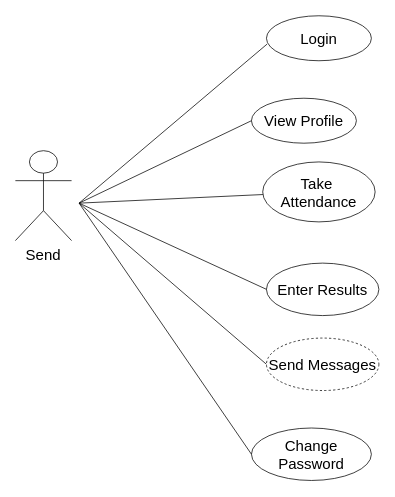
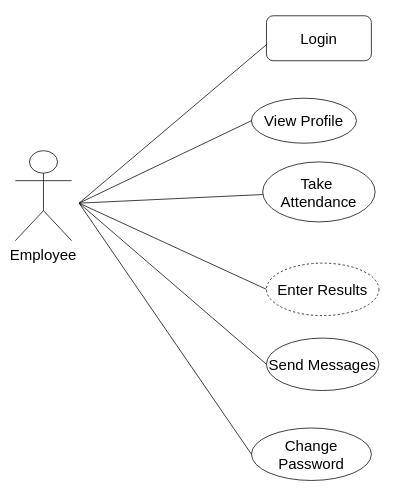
  <mxCell id="0" />
  <mxCell id="1" parent="0" />
- <mxCell id="2" value="Send" style="shape=umlActor;verticalLabelPosition=bottom;verticalAlign=top;fontSize=20;" parent="1" vertex="1"><mxGeometry x="20" y="200" width="75" height="120" as="geometry" /></mxCell>
- <mxCell id="3" value="&lt;font style=&quot;font-size: 20px;&quot;&gt;Login&lt;/font&gt;" style="ellipse;whiteSpace=wrap;html=1;" parent="1" vertex="1"><mxGeometry x="355" y="20" width="140" height="60" as="geometry" /></mxCell>
+ <mxCell id="2" value="Employee" style="shape=umlActor;verticalLabelPosition=bottom;verticalAlign=top;fontSize=20;" parent="1" vertex="1"><mxGeometry x="20" y="200" width="75" height="120" as="geometry" /></mxCell>
+ <mxCell id="3" value="&lt;font style=&quot;font-size: 20px;&quot;&gt;Login&lt;/font&gt;" style="whiteSpace=wrap;html=1;rounded=1;" parent="1" vertex="1"><mxGeometry x="355" y="20" width="140" height="60" as="geometry" /></mxCell>
  <mxCell id="4" value="&lt;font style=&quot;font-size: 20px;&quot;&gt;View Profile&lt;/font&gt;" style="ellipse;whiteSpace=wrap;html=1;" parent="1" vertex="1"><mxGeometry x="335" y="130" width="140" height="60" as="geometry" /></mxCell>
  <mxCell id="5" value="&lt;font style=&quot;font-size: 20px;&quot;&gt;Take&amp;nbsp;&lt;/font&gt;&lt;div&gt;&lt;font style=&quot;font-size: 20px;&quot;&gt;Attendance&lt;/font&gt;&lt;/div&gt;" style="ellipse;whiteSpace=wrap;html=1;" parent="1" vertex="1"><mxGeometry x="350" y="215" width="150" height="80" as="geometry" /></mxCell>
- <mxCell id="6" value="&lt;font style=&quot;font-size: 20px;&quot;&gt;Enter Results&lt;/font&gt;" style="ellipse;whiteSpace=wrap;html=1;" parent="1" vertex="1"><mxGeometry x="355" y="350" width="150" height="70" as="geometry" /></mxCell>
- <mxCell id="7" value="&lt;font style=&quot;font-size: 20px;&quot;&gt;Send Messages&lt;/font&gt;" style="ellipse;whiteSpace=wrap;html=1;dashed=1;" parent="1" vertex="1"><mxGeometry x="355" y="450" width="150" height="70" as="geometry" /></mxCell>
+ <mxCell id="6" value="&lt;font style=&quot;font-size: 20px;&quot;&gt;Enter Results&lt;/font&gt;" style="ellipse;whiteSpace=wrap;html=1;dashed=1;" parent="1" vertex="1"><mxGeometry x="355" y="350" width="150" height="70" as="geometry" /></mxCell>
+ <mxCell id="7" value="&lt;font style=&quot;font-size: 20px;&quot;&gt;Send Messages&lt;/font&gt;" style="ellipse;whiteSpace=wrap;html=1;" parent="1" vertex="1"><mxGeometry x="355" y="450" width="150" height="70" as="geometry" /></mxCell>
  <mxCell id="8" value="&lt;font style=&quot;font-size: 20px;&quot;&gt;Change Password&lt;/font&gt;" style="ellipse;whiteSpace=wrap;html=1;" parent="1" vertex="1"><mxGeometry x="335" y="570" width="160" height="70" as="geometry" /></mxCell>
  <mxCell id="9" style="endArrow=none;entryX=0.006;entryY=0.63;entryDx=0;entryDy=0;entryPerimeter=0;" parent="1" target="3" edge="1"><mxGeometry relative="1" as="geometry"><mxPoint x="105" y="270" as="sourcePoint" /></mxGeometry></mxCell>
  <mxCell id="10" style="endArrow=none;entryX=0;entryY=0.5;entryDx=0;entryDy=0;" parent="1" target="4" edge="1"><mxGeometry relative="1" as="geometry"><mxPoint x="105" y="270" as="sourcePoint" /><Array as="points" /></mxGeometry></mxCell>
  <mxCell id="11" style="endArrow=none;" parent="1" target="5" edge="1"><mxGeometry relative="1" as="geometry"><mxPoint x="105" y="270" as="sourcePoint" /></mxGeometry></mxCell>
  <mxCell id="12" style="endArrow=none;entryX=0;entryY=0.5;entryDx=0;entryDy=0;" parent="1" target="6" edge="1"><mxGeometry relative="1" as="geometry"><mxPoint x="105" y="270" as="sourcePoint" /></mxGeometry></mxCell>
  <mxCell id="13" style="endArrow=none;entryX=0;entryY=0.5;entryDx=0;entryDy=0;" parent="1" target="7" edge="1"><mxGeometry relative="1" as="geometry"><mxPoint x="105" y="270" as="sourcePoint" /></mxGeometry></mxCell>
  <mxCell id="14" style="endArrow=none;entryX=0;entryY=0.5;entryDx=0;entryDy=0;" parent="1" target="8" edge="1"><mxGeometry relative="1" as="geometry"><mxPoint x="105" y="270" as="sourcePoint" /></mxGeometry></mxCell>
